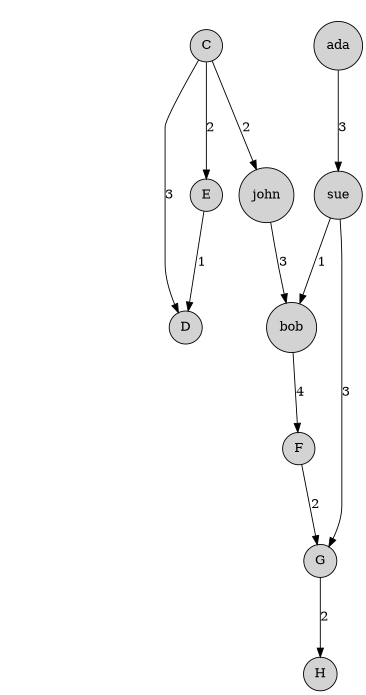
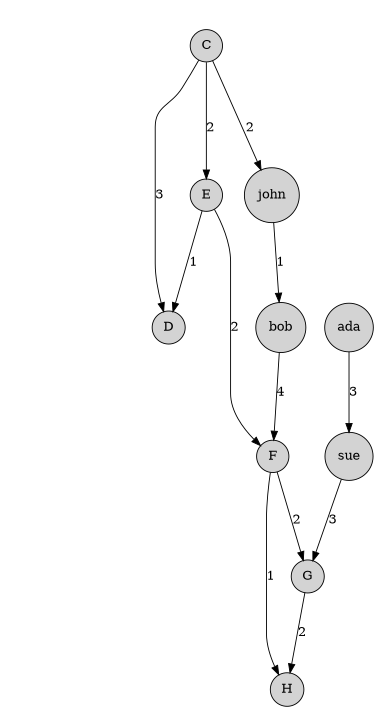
  digraph {
    rankdir=TB
    node [shape=circle style=filled]
    edge [minlen=2]
    n1 [fillcolor=white fontcolor=white fontname=monospace label=< 			<TABLE BORDER="0"> 				<TR><TD>                    </TD></TR> 				<TR><TD>                    </TD></TR> 				<TR><TD>                    </TD></TR> 				<TR><TD>                    </TD></TR> 			</TABLE>> shape=none]
    C
    E
    D
    john
    F
    G
    H
    bob [rank=sink]
    sue
    ada [rank=source]
    subgraph sub_1 {
      rank=same
      n1
    }
    C -> E [label=2]
    C -> D [label=3]
    C -> john [label=2]
    E -> D [label=1]
-   john -> bob [label=3]
+   E -> F [label=2]
+   john -> bob [label=1]
    F -> G [label=2]
+   F -> H [label=1]
    G -> H [label=2]
    bob -> F [label=4]
    sue -> G [label=3]
-   sue -> bob [label=1]
    ada -> sue [label=3]
  }
